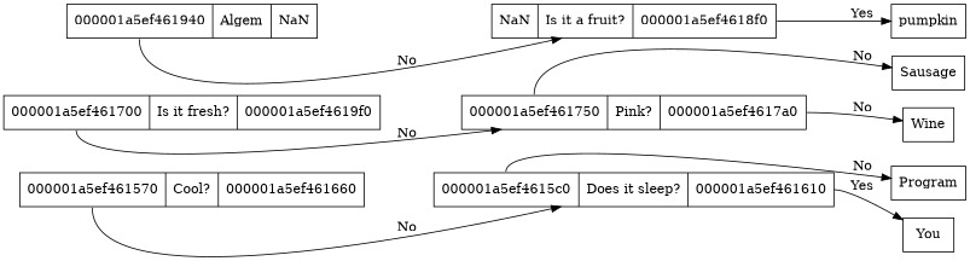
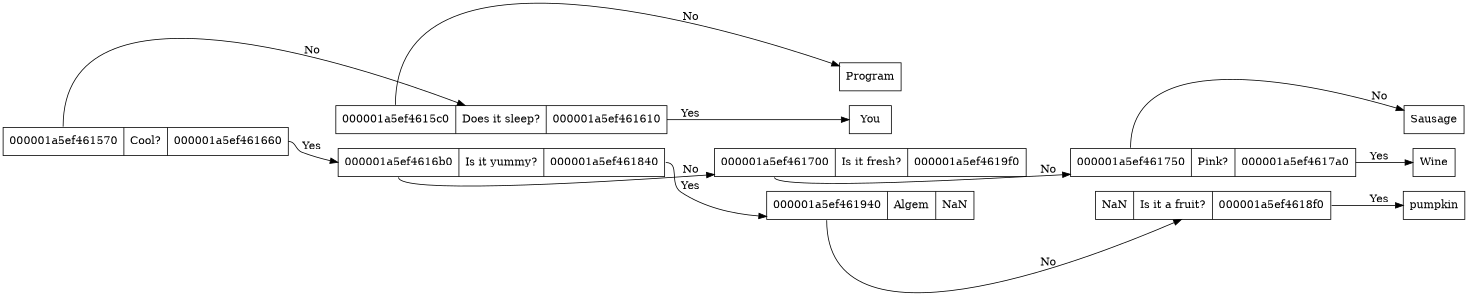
  digraph {
    rankdir=LR
    node [shape=record]
    edge [tailport=left]
    n1 [label="{ <left> 000001a5ef461570 | Cool? | <right> 000001a5ef461660 }"]
    n2 [label="{ <left> 000001a5ef4615c0 | Does it sleep? | <right> 000001a5ef461610 }"]
+   n3 [label="{ <left> 000001a5ef4616b0 | Is it yummy? | <right> 000001a5ef461840 }"]
    n4 [label="{ Program }"]
    n5 [label="{ You }"]
    n6 [label="{ <left> 000001a5ef461700 | Is it fresh? | <right> 000001a5ef4619f0 }"]
    n7 [label="{ <left> 000001a5ef461940 | Algem | <right> NaN }"]
    n8 [label="{ <left> 000001a5ef461750 | Pink? | <right> 000001a5ef4617a0 }"]
    n9 [label="{ <left> NaN | Is it a fruit? | <right> 000001a5ef4618f0 }"]
    n10 [label="{ Sausage }"]
    n11 [label="{ Wine }"]
    n12 [label="{ pumpkin }"]
    n1 -> n2 [label=No]
+   n1 -> n3 [label=Yes tailport=right]
    n2 -> n4 [label=No]
    n2 -> n5 [label=Yes tailport=right]
+   n3 -> n6 [label=No]
+   n3 -> n7 [label=Yes tailport=right]
    n6 -> n8 [label=No]
    n7 -> n9 [label=No]
    n8 -> n10 [label=No]
-   n8 -> n11 [label=No tailport=right]
+   n8 -> n11 [label=Yes tailport=right]
    n9 -> n12 [label=Yes tailport=right]
  }
